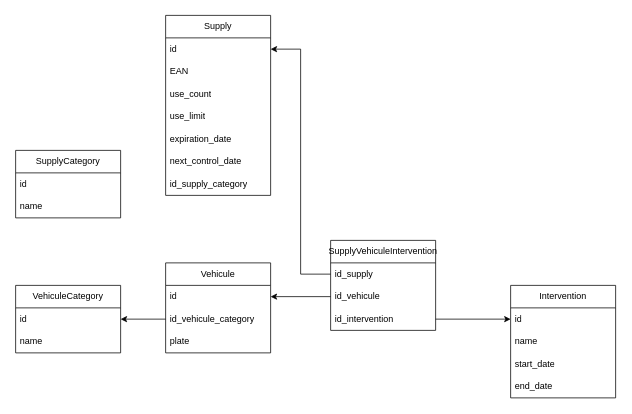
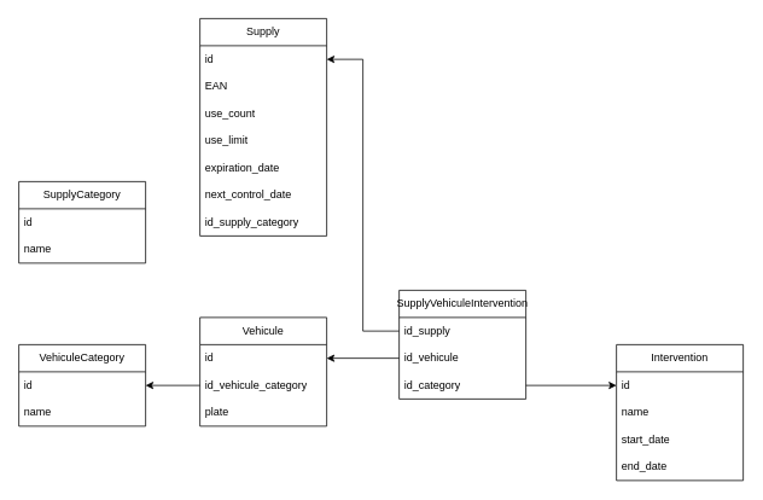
  <mxCell id="0" />
  <mxCell id="1" parent="0" />
  <mxCell id="2" value="Supply" style="swimlane;fontStyle=0;childLayout=stackLayout;horizontal=1;startSize=30;horizontalStack=0;resizeParent=1;resizeParentMax=0;resizeLast=0;collapsible=1;marginBottom=0;whiteSpace=wrap;html=1;" vertex="1" parent="1"><mxGeometry x="220" y="20" width="140" height="240" as="geometry" /></mxCell>
  <mxCell id="3" value="id" style="text;strokeColor=none;fillColor=none;align=left;verticalAlign=middle;spacingLeft=4;spacingRight=4;overflow=hidden;points=[[0,0.5],[1,0.5]];portConstraint=eastwest;rotatable=0;whiteSpace=wrap;html=1;" vertex="1" parent="2"><mxGeometry y="30" width="140" height="30" as="geometry" /></mxCell>
  <mxCell id="4" value="EAN" style="text;strokeColor=none;fillColor=none;align=left;verticalAlign=middle;spacingLeft=4;spacingRight=4;overflow=hidden;points=[[0,0.5],[1,0.5]];portConstraint=eastwest;rotatable=0;whiteSpace=wrap;html=1;" vertex="1" parent="2"><mxGeometry y="60" width="140" height="30" as="geometry" /></mxCell>
  <mxCell id="5" value="use_count" style="text;strokeColor=none;fillColor=none;align=left;verticalAlign=middle;spacingLeft=4;spacingRight=4;overflow=hidden;points=[[0,0.5],[1,0.5]];portConstraint=eastwest;rotatable=0;whiteSpace=wrap;html=1;" vertex="1" parent="2"><mxGeometry y="90" width="140" height="30" as="geometry" /></mxCell>
  <mxCell id="6" value="use_limit" style="text;strokeColor=none;fillColor=none;align=left;verticalAlign=middle;spacingLeft=4;spacingRight=4;overflow=hidden;points=[[0,0.5],[1,0.5]];portConstraint=eastwest;rotatable=0;whiteSpace=wrap;html=1;" vertex="1" parent="2"><mxGeometry y="120" width="140" height="30" as="geometry" /></mxCell>
  <mxCell id="7" value="expiration_date" style="text;strokeColor=none;fillColor=none;align=left;verticalAlign=middle;spacingLeft=4;spacingRight=4;overflow=hidden;points=[[0,0.5],[1,0.5]];portConstraint=eastwest;rotatable=0;whiteSpace=wrap;html=1;" vertex="1" parent="2"><mxGeometry y="150" width="140" height="30" as="geometry" /></mxCell>
  <mxCell id="8" value="next_control_date" style="text;strokeColor=none;fillColor=none;align=left;verticalAlign=middle;spacingLeft=4;spacingRight=4;overflow=hidden;points=[[0,0.5],[1,0.5]];portConstraint=eastwest;rotatable=0;whiteSpace=wrap;html=1;" vertex="1" parent="2"><mxGeometry y="180" width="140" height="30" as="geometry" /></mxCell>
  <mxCell id="9" value="id_supply_category" style="text;strokeColor=none;fillColor=none;align=left;verticalAlign=middle;spacingLeft=4;spacingRight=4;overflow=hidden;points=[[0,0.5],[1,0.5]];portConstraint=eastwest;rotatable=0;whiteSpace=wrap;html=1;" vertex="1" parent="2"><mxGeometry y="210" width="140" height="30" as="geometry" /></mxCell>
  <mxCell id="10" value="Vehicule" style="swimlane;fontStyle=0;childLayout=stackLayout;horizontal=1;startSize=30;horizontalStack=0;resizeParent=1;resizeParentMax=0;resizeLast=0;collapsible=1;marginBottom=0;whiteSpace=wrap;html=1;" vertex="1" parent="1"><mxGeometry x="220" y="350" width="140" height="120" as="geometry" /></mxCell>
  <mxCell id="11" value="id" style="text;strokeColor=none;fillColor=none;align=left;verticalAlign=middle;spacingLeft=4;spacingRight=4;overflow=hidden;points=[[0,0.5],[1,0.5]];portConstraint=eastwest;rotatable=0;whiteSpace=wrap;html=1;" vertex="1" parent="10"><mxGeometry y="30" width="140" height="30" as="geometry" /></mxCell>
  <mxCell id="12" value="id_vehicule_category" style="text;strokeColor=none;fillColor=none;align=left;verticalAlign=middle;spacingLeft=4;spacingRight=4;overflow=hidden;points=[[0,0.5],[1,0.5]];portConstraint=eastwest;rotatable=0;whiteSpace=wrap;html=1;" vertex="1" parent="10"><mxGeometry y="60" width="140" height="30" as="geometry" /></mxCell>
  <mxCell id="13" value="plate" style="text;strokeColor=none;fillColor=none;align=left;verticalAlign=middle;spacingLeft=4;spacingRight=4;overflow=hidden;points=[[0,0.5],[1,0.5]];portConstraint=eastwest;rotatable=0;whiteSpace=wrap;html=1;" vertex="1" parent="10"><mxGeometry y="90" width="140" height="30" as="geometry" /></mxCell>
  <mxCell id="14" value="Intervention" style="swimlane;fontStyle=0;childLayout=stackLayout;horizontal=1;startSize=30;horizontalStack=0;resizeParent=1;resizeParentMax=0;resizeLast=0;collapsible=1;marginBottom=0;whiteSpace=wrap;html=1;" vertex="1" parent="1"><mxGeometry x="680" y="380" width="140" height="150" as="geometry" /></mxCell>
  <mxCell id="15" value="id" style="text;strokeColor=none;fillColor=none;align=left;verticalAlign=middle;spacingLeft=4;spacingRight=4;overflow=hidden;points=[[0,0.5],[1,0.5]];portConstraint=eastwest;rotatable=0;whiteSpace=wrap;html=1;" vertex="1" parent="14"><mxGeometry y="30" width="140" height="30" as="geometry" /></mxCell>
  <mxCell id="16" value="name" style="text;strokeColor=none;fillColor=none;align=left;verticalAlign=middle;spacingLeft=4;spacingRight=4;overflow=hidden;points=[[0,0.5],[1,0.5]];portConstraint=eastwest;rotatable=0;whiteSpace=wrap;html=1;" vertex="1" parent="14"><mxGeometry y="60" width="140" height="30" as="geometry" /></mxCell>
  <mxCell id="17" value="start_date" style="text;strokeColor=none;fillColor=none;align=left;verticalAlign=middle;spacingLeft=4;spacingRight=4;overflow=hidden;points=[[0,0.5],[1,0.5]];portConstraint=eastwest;rotatable=0;whiteSpace=wrap;html=1;" vertex="1" parent="14"><mxGeometry y="90" width="140" height="30" as="geometry" /></mxCell>
  <mxCell id="18" value="end_date" style="text;strokeColor=none;fillColor=none;align=left;verticalAlign=middle;spacingLeft=4;spacingRight=4;overflow=hidden;points=[[0,0.5],[1,0.5]];portConstraint=eastwest;rotatable=0;whiteSpace=wrap;html=1;" vertex="1" parent="14"><mxGeometry y="120" width="140" height="30" as="geometry" /></mxCell>
  <mxCell id="19" value="SupplyVehiculeIntervention" style="swimlane;fontStyle=0;childLayout=stackLayout;horizontal=1;startSize=30;horizontalStack=0;resizeParent=1;resizeParentMax=0;resizeLast=0;collapsible=1;marginBottom=0;whiteSpace=wrap;html=1;" vertex="1" parent="1"><mxGeometry x="440" y="320" width="140" height="120" as="geometry" /></mxCell>
  <mxCell id="20" value="id_supply" style="text;strokeColor=none;fillColor=none;align=left;verticalAlign=middle;spacingLeft=4;spacingRight=4;overflow=hidden;points=[[0,0.5],[1,0.5]];portConstraint=eastwest;rotatable=0;whiteSpace=wrap;html=1;" vertex="1" parent="19"><mxGeometry y="30" width="140" height="30" as="geometry" /></mxCell>
  <mxCell id="21" value="id_vehicule" style="text;strokeColor=none;fillColor=none;align=left;verticalAlign=middle;spacingLeft=4;spacingRight=4;overflow=hidden;points=[[0,0.5],[1,0.5]];portConstraint=eastwest;rotatable=0;whiteSpace=wrap;html=1;" vertex="1" parent="19"><mxGeometry y="60" width="140" height="30" as="geometry" /></mxCell>
- <mxCell id="22" value="id_intervention" style="text;strokeColor=none;fillColor=none;align=left;verticalAlign=middle;spacingLeft=4;spacingRight=4;overflow=hidden;points=[[0,0.5],[1,0.5]];portConstraint=eastwest;rotatable=0;whiteSpace=wrap;html=1;" vertex="1" parent="19"><mxGeometry y="90" width="140" height="30" as="geometry" /></mxCell>
+ <mxCell id="22" value="id_category" style="text;strokeColor=none;fillColor=none;align=left;verticalAlign=middle;spacingLeft=4;spacingRight=4;overflow=hidden;points=[[0,0.5],[1,0.5]];portConstraint=eastwest;rotatable=0;whiteSpace=wrap;html=1;" vertex="1" parent="19"><mxGeometry y="90" width="140" height="30" as="geometry" /></mxCell>
  <mxCell id="23" value="VehiculeCategory" style="swimlane;fontStyle=0;childLayout=stackLayout;horizontal=1;startSize=30;horizontalStack=0;resizeParent=1;resizeParentMax=0;resizeLast=0;collapsible=1;marginBottom=0;whiteSpace=wrap;html=1;" vertex="1" parent="1"><mxGeometry x="20" y="380" width="140" height="90" as="geometry" /></mxCell>
  <mxCell id="24" value="id" style="text;strokeColor=none;fillColor=none;align=left;verticalAlign=middle;spacingLeft=4;spacingRight=4;overflow=hidden;points=[[0,0.5],[1,0.5]];portConstraint=eastwest;rotatable=0;whiteSpace=wrap;html=1;" vertex="1" parent="23"><mxGeometry y="30" width="140" height="30" as="geometry" /></mxCell>
  <mxCell id="25" value="name" style="text;strokeColor=none;fillColor=none;align=left;verticalAlign=middle;spacingLeft=4;spacingRight=4;overflow=hidden;points=[[0,0.5],[1,0.5]];portConstraint=eastwest;rotatable=0;whiteSpace=wrap;html=1;" vertex="1" parent="23"><mxGeometry y="60" width="140" height="30" as="geometry" /></mxCell>
  <mxCell id="26" value="SupplyCategory" style="swimlane;fontStyle=0;childLayout=stackLayout;horizontal=1;startSize=30;horizontalStack=0;resizeParent=1;resizeParentMax=0;resizeLast=0;collapsible=1;marginBottom=0;whiteSpace=wrap;html=1;" vertex="1" parent="1"><mxGeometry x="20" y="200" width="140" height="90" as="geometry" /></mxCell>
  <mxCell id="27" value="id" style="text;strokeColor=none;fillColor=none;align=left;verticalAlign=middle;spacingLeft=4;spacingRight=4;overflow=hidden;points=[[0,0.5],[1,0.5]];portConstraint=eastwest;rotatable=0;whiteSpace=wrap;html=1;" vertex="1" parent="26"><mxGeometry y="30" width="140" height="30" as="geometry" /></mxCell>
  <mxCell id="28" value="name" style="text;strokeColor=none;fillColor=none;align=left;verticalAlign=middle;spacingLeft=4;spacingRight=4;overflow=hidden;points=[[0,0.5],[1,0.5]];portConstraint=eastwest;rotatable=0;whiteSpace=wrap;html=1;" vertex="1" parent="26"><mxGeometry y="60" width="140" height="30" as="geometry" /></mxCell>
  <mxCell id="29" style="edgeStyle=orthogonalEdgeStyle;rounded=0;orthogonalLoop=1;jettySize=auto;html=1;entryX=1;entryY=0.5;entryDx=0;entryDy=0;" edge="1" parent="1" source="21" target="11"><mxGeometry relative="1" as="geometry" /></mxCell>
  <mxCell id="30" style="edgeStyle=orthogonalEdgeStyle;rounded=0;orthogonalLoop=1;jettySize=auto;html=1;" edge="1" parent="1" source="22" target="15"><mxGeometry relative="1" as="geometry" /></mxCell>
  <mxCell id="31" style="edgeStyle=orthogonalEdgeStyle;rounded=0;orthogonalLoop=1;jettySize=auto;html=1;entryX=1;entryY=0.5;entryDx=0;entryDy=0;" edge="1" parent="1" source="20" target="3"><mxGeometry relative="1" as="geometry" /></mxCell>
  <mxCell id="32" style="edgeStyle=orthogonalEdgeStyle;rounded=0;orthogonalLoop=1;jettySize=auto;html=1;entryX=1;entryY=0.5;entryDx=0;entryDy=0;" edge="1" parent="1" source="12" target="24"><mxGeometry relative="1" as="geometry" /></mxCell>
